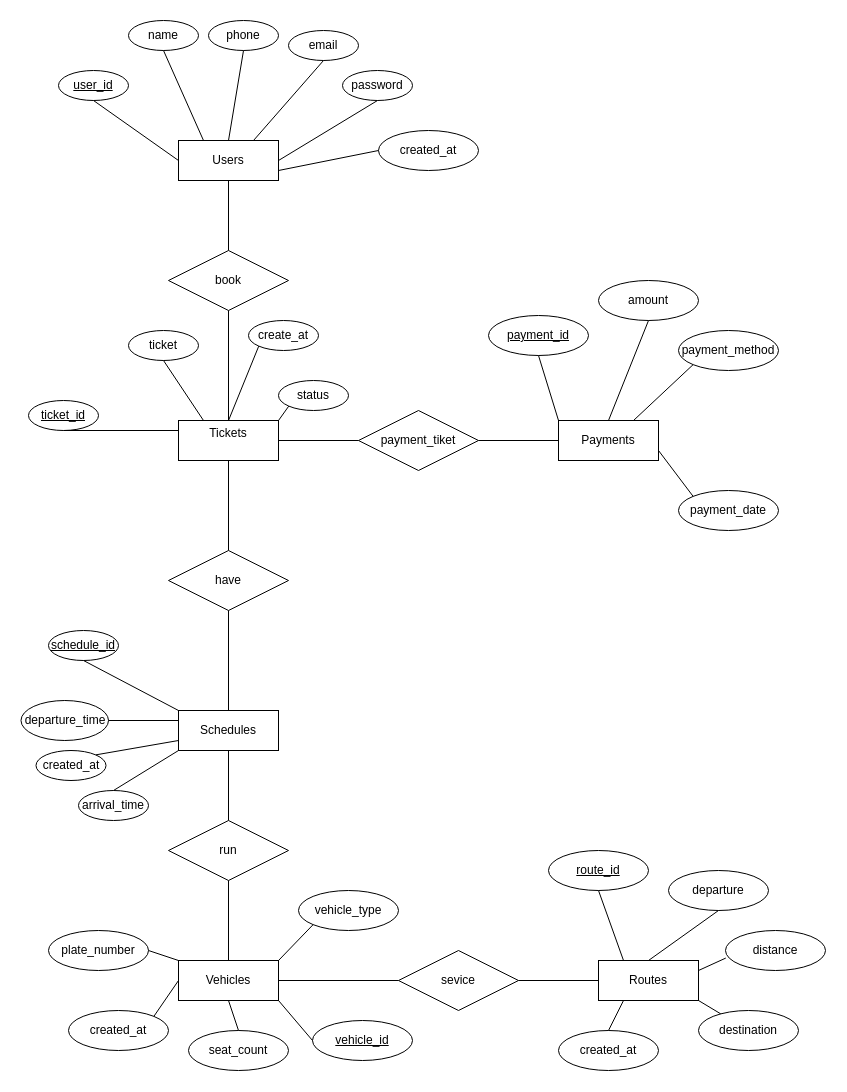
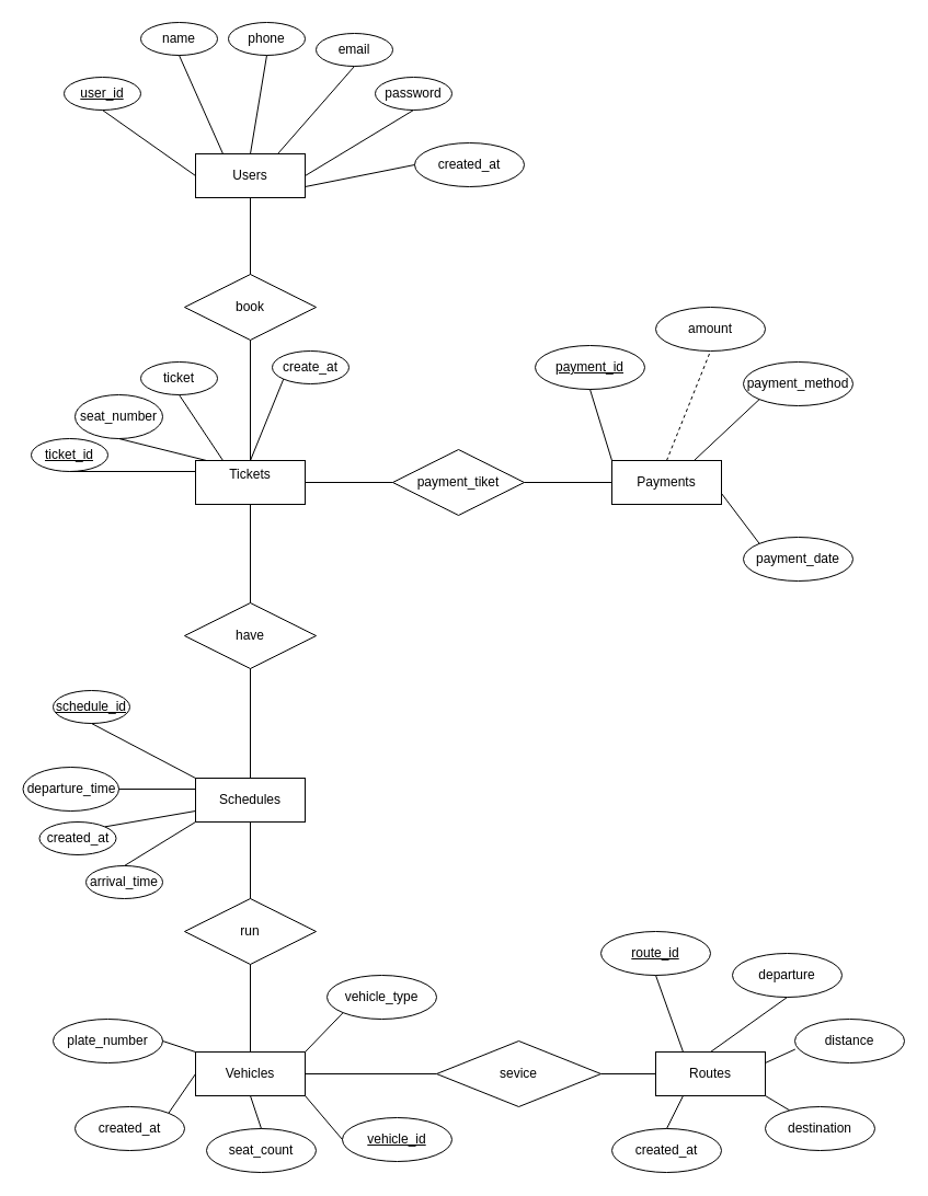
  <mxCell id="0" />
  <mxCell id="1" parent="0" />
  <mxCell id="2" value="Users" style="whiteSpace=wrap;html=1;align=center;" vertex="1" parent="1"><mxGeometry x="178" y="140" width="100" height="40" as="geometry" /></mxCell>
  <mxCell id="3" value="Routes" style="whiteSpace=wrap;html=1;align=center;" vertex="1" parent="1"><mxGeometry x="598" y="960" width="100" height="40" as="geometry" /></mxCell>
  <mxCell id="4" value="Vehicles" style="whiteSpace=wrap;html=1;align=center;" vertex="1" parent="1"><mxGeometry x="178" y="960" width="100" height="40" as="geometry" /></mxCell>
  <mxCell id="5" value="Payments" style="whiteSpace=wrap;html=1;align=center;" vertex="1" parent="1"><mxGeometry x="558" y="420" width="100" height="40" as="geometry" /></mxCell>
  <mxCell id="6" value="Tickets&lt;div&gt;&lt;br&gt;&lt;/div&gt;" style="whiteSpace=wrap;html=1;align=center;" vertex="1" parent="1"><mxGeometry x="178" y="420" width="100" height="40" as="geometry" /></mxCell>
  <mxCell id="7" value="Schedules" style="whiteSpace=wrap;html=1;align=center;" vertex="1" parent="1"><mxGeometry x="178" y="710" width="100" height="40" as="geometry" /></mxCell>
  <mxCell id="8" value="name" style="ellipse;whiteSpace=wrap;html=1;align=center;" vertex="1" parent="1"><mxGeometry x="128" y="20" width="70" height="30" as="geometry" /></mxCell>
  <mxCell id="9" value="phone" style="ellipse;whiteSpace=wrap;html=1;align=center;" vertex="1" parent="1"><mxGeometry x="208" y="20" width="70" height="30" as="geometry" /></mxCell>
  <mxCell id="10" value="password" style="ellipse;whiteSpace=wrap;html=1;align=center;" vertex="1" parent="1"><mxGeometry x="342" y="70" width="70" height="30" as="geometry" /></mxCell>
  <mxCell id="11" value="email" style="ellipse;whiteSpace=wrap;html=1;align=center;" vertex="1" parent="1"><mxGeometry x="288" y="30" width="70" height="30" as="geometry" /></mxCell>
  <mxCell id="12" value="user_id" style="ellipse;whiteSpace=wrap;html=1;align=center;fontStyle=4;" vertex="1" parent="1"><mxGeometry x="58" y="70" width="70" height="30" as="geometry" /></mxCell>
  <mxCell id="13" value="" style="endArrow=none;html=1;rounded=0;entryX=0.5;entryY=1;entryDx=0;entryDy=0;exitX=0.75;exitY=0;exitDx=0;exitDy=0;" edge="1" parent="1" source="2" target="11"><mxGeometry relative="1" as="geometry"><mxPoint x="247" y="560" as="sourcePoint" /><mxPoint x="342" y="510" as="targetPoint" /></mxGeometry></mxCell>
  <mxCell id="14" value="" style="endArrow=none;html=1;rounded=0;exitX=1;exitY=0.5;exitDx=0;exitDy=0;entryX=0.5;entryY=1;entryDx=0;entryDy=0;" edge="1" parent="1" source="2" target="10"><mxGeometry relative="1" as="geometry"><mxPoint x="368" y="580" as="sourcePoint" /><mxPoint x="528" y="580" as="targetPoint" /></mxGeometry></mxCell>
  <mxCell id="15" value="" style="endArrow=none;html=1;rounded=0;exitX=0.5;exitY=0;exitDx=0;exitDy=0;entryX=0.5;entryY=1;entryDx=0;entryDy=0;" edge="1" parent="1" source="2" target="9"><mxGeometry relative="1" as="geometry"><mxPoint x="368" y="580" as="sourcePoint" /><mxPoint x="528" y="580" as="targetPoint" /></mxGeometry></mxCell>
  <mxCell id="16" value="" style="endArrow=none;html=1;rounded=0;exitX=0.25;exitY=0;exitDx=0;exitDy=0;entryX=0.5;entryY=1;entryDx=0;entryDy=0;" edge="1" parent="1" source="2" target="8"><mxGeometry relative="1" as="geometry"><mxPoint x="368" y="580" as="sourcePoint" /><mxPoint x="528" y="580" as="targetPoint" /></mxGeometry></mxCell>
  <mxCell id="17" value="" style="endArrow=none;html=1;rounded=0;exitX=0;exitY=0.5;exitDx=0;exitDy=0;entryX=0.5;entryY=1;entryDx=0;entryDy=0;" edge="1" parent="1" source="2" target="12"><mxGeometry relative="1" as="geometry"><mxPoint x="368" y="580" as="sourcePoint" /><mxPoint x="528" y="580" as="targetPoint" /></mxGeometry></mxCell>
  <mxCell id="18" value="book" style="shape=rhombus;perimeter=rhombusPerimeter;whiteSpace=wrap;html=1;align=center;" vertex="1" parent="1"><mxGeometry x="168" y="250" width="120" height="60" as="geometry" /></mxCell>
  <mxCell id="19" value="ticket_id" style="ellipse;whiteSpace=wrap;html=1;align=center;fontStyle=4;" vertex="1" parent="1"><mxGeometry x="28" y="400" width="70" height="30" as="geometry" /></mxCell>
  <mxCell id="20" value="" style="endArrow=none;html=1;rounded=0;entryX=0.5;entryY=0;entryDx=0;entryDy=0;exitX=0.5;exitY=1;exitDx=0;exitDy=0;" edge="1" parent="1" source="2" target="18"><mxGeometry relative="1" as="geometry"><mxPoint x="248" y="200" as="sourcePoint" /><mxPoint x="368" y="410" as="targetPoint" /></mxGeometry></mxCell>
  <mxCell id="21" value="" style="endArrow=none;html=1;rounded=0;exitX=0.5;exitY=1;exitDx=0;exitDy=0;entryX=0.5;entryY=0;entryDx=0;entryDy=0;" edge="1" parent="1" source="18" target="6"><mxGeometry relative="1" as="geometry"><mxPoint x="208" y="410" as="sourcePoint" /><mxPoint x="368" y="410" as="targetPoint" /></mxGeometry></mxCell>
  <mxCell id="22" value="schedule_id" style="ellipse;whiteSpace=wrap;html=1;align=center;fontStyle=4;" vertex="1" parent="1"><mxGeometry x="48" y="630" width="70" height="30" as="geometry" /></mxCell>
  <mxCell id="23" value="departure_time" style="ellipse;whiteSpace=wrap;html=1;align=center;" vertex="1" parent="1"><mxGeometry x="20.5" y="700" width="87.5" height="40" as="geometry" /></mxCell>
  <mxCell id="24" value="arrival_time" style="ellipse;whiteSpace=wrap;html=1;align=center;" vertex="1" parent="1"><mxGeometry x="78" y="790" width="70" height="30" as="geometry" /></mxCell>
  <mxCell id="25" value="created_at" style="ellipse;whiteSpace=wrap;html=1;align=center;" vertex="1" parent="1"><mxGeometry x="35.5" y="750" width="70" height="30" as="geometry" /></mxCell>
  <mxCell id="26" value="" style="endArrow=none;html=1;rounded=0;entryX=0.5;entryY=1;entryDx=0;entryDy=0;exitX=0;exitY=0;exitDx=0;exitDy=0;" edge="1" parent="1" source="7" target="22"><mxGeometry relative="1" as="geometry"><mxPoint x="208" y="410" as="sourcePoint" /><mxPoint x="368" y="410" as="targetPoint" /></mxGeometry></mxCell>
  <mxCell id="27" value="" style="endArrow=none;html=1;rounded=0;entryX=1;entryY=0.5;entryDx=0;entryDy=0;exitX=0;exitY=0.25;exitDx=0;exitDy=0;" edge="1" parent="1" source="7" target="23"><mxGeometry relative="1" as="geometry"><mxPoint x="468" y="475" as="sourcePoint" /><mxPoint x="748" y="510" as="targetPoint" /></mxGeometry></mxCell>
  <mxCell id="28" value="" style="endArrow=none;html=1;rounded=0;entryX=0.5;entryY=0;entryDx=0;entryDy=0;exitX=0;exitY=1;exitDx=0;exitDy=0;" edge="1" parent="1" source="7" target="24"><mxGeometry relative="1" as="geometry"><mxPoint x="208" y="410" as="sourcePoint" /><mxPoint x="368" y="410" as="targetPoint" /></mxGeometry></mxCell>
  <mxCell id="29" value="" style="endArrow=none;html=1;rounded=0;entryX=1;entryY=0;entryDx=0;entryDy=0;exitX=0;exitY=0.75;exitDx=0;exitDy=0;" edge="1" parent="1" source="7" target="25"><mxGeometry relative="1" as="geometry"><mxPoint x="208" y="410" as="sourcePoint" /><mxPoint x="368" y="410" as="targetPoint" /></mxGeometry></mxCell>
+ <mxCell id="30" value="seat_number" style="ellipse;whiteSpace=wrap;html=1;align=center;" vertex="1" parent="1"><mxGeometry x="68" y="360" width="80" height="40" as="geometry" /></mxCell>
  <mxCell id="31" value="ticket" style="ellipse;whiteSpace=wrap;html=1;align=center;" vertex="1" parent="1"><mxGeometry x="128" y="330" width="70" height="30" as="geometry" /></mxCell>
- <mxCell id="32" value="status" style="ellipse;whiteSpace=wrap;html=1;align=center;" vertex="1" parent="1"><mxGeometry x="278" y="380" width="70" height="30" as="geometry" /></mxCell>
  <mxCell id="33" value="create_at" style="ellipse;whiteSpace=wrap;html=1;align=center;" vertex="1" parent="1"><mxGeometry x="248" y="320" width="70" height="30" as="geometry" /></mxCell>
  <mxCell id="34" value="" style="endArrow=none;html=1;rounded=0;entryX=0.5;entryY=1;entryDx=0;entryDy=0;exitX=0;exitY=0.25;exitDx=0;exitDy=0;" edge="1" parent="1" source="6" target="19"><mxGeometry relative="1" as="geometry"><mxPoint x="208" y="190" as="sourcePoint" /><mxPoint x="368" y="190" as="targetPoint" /></mxGeometry></mxCell>
+ <mxCell id="35" value="" style="endArrow=none;html=1;rounded=0;entryX=0.5;entryY=1;entryDx=0;entryDy=0;exitX=0.1;exitY=0;exitDx=0;exitDy=0;exitPerimeter=0;" edge="1" parent="1" source="6" target="30"><mxGeometry relative="1" as="geometry"><mxPoint x="208" y="190" as="sourcePoint" /><mxPoint x="368" y="190" as="targetPoint" /></mxGeometry></mxCell>
  <mxCell id="36" value="" style="endArrow=none;html=1;rounded=0;entryX=0.5;entryY=1;entryDx=0;entryDy=0;exitX=0.25;exitY=0;exitDx=0;exitDy=0;" edge="1" parent="1" source="6" target="31"><mxGeometry relative="1" as="geometry"><mxPoint x="208" y="190" as="sourcePoint" /><mxPoint x="368" y="190" as="targetPoint" /></mxGeometry></mxCell>
  <mxCell id="37" value="" style="endArrow=none;html=1;rounded=0;entryX=0;entryY=1;entryDx=0;entryDy=0;exitX=0.5;exitY=0;exitDx=0;exitDy=0;" edge="1" parent="1" source="6" target="33"><mxGeometry relative="1" as="geometry"><mxPoint x="208" y="190" as="sourcePoint" /><mxPoint x="368" y="190" as="targetPoint" /></mxGeometry></mxCell>
- <mxCell id="38" value="" style="endArrow=none;html=1;rounded=0;entryX=0;entryY=1;entryDx=0;entryDy=0;exitX=1;exitY=0;exitDx=0;exitDy=0;" edge="1" parent="1" source="6" target="32"><mxGeometry relative="1" as="geometry"><mxPoint x="208" y="190" as="sourcePoint" /><mxPoint x="368" y="190" as="targetPoint" /></mxGeometry></mxCell>
  <mxCell id="39" value="have" style="shape=rhombus;perimeter=rhombusPerimeter;whiteSpace=wrap;html=1;align=center;" vertex="1" parent="1"><mxGeometry x="168" y="550" width="120" height="60" as="geometry" /></mxCell>
  <mxCell id="40" value="" style="endArrow=none;html=1;rounded=0;entryX=0.5;entryY=1;entryDx=0;entryDy=0;exitX=0.5;exitY=0;exitDx=0;exitDy=0;" edge="1" parent="1" source="39" target="6"><mxGeometry relative="1" as="geometry"><mxPoint x="208" y="410" as="sourcePoint" /><mxPoint x="368" y="410" as="targetPoint" /></mxGeometry></mxCell>
  <mxCell id="41" value="" style="endArrow=none;html=1;rounded=0;entryX=0.5;entryY=1;entryDx=0;entryDy=0;exitX=0.5;exitY=0;exitDx=0;exitDy=0;" edge="1" parent="1" source="7" target="39"><mxGeometry relative="1" as="geometry"><mxPoint x="228" y="706" as="sourcePoint" /><mxPoint x="368" y="410" as="targetPoint" /></mxGeometry></mxCell>
  <mxCell id="42" value="run" style="shape=rhombus;perimeter=rhombusPerimeter;whiteSpace=wrap;html=1;align=center;" vertex="1" parent="1"><mxGeometry x="168" y="820" width="120" height="60" as="geometry" /></mxCell>
  <mxCell id="43" value="" style="endArrow=none;html=1;rounded=0;exitX=0.5;exitY=0;exitDx=0;exitDy=0;entryX=0.5;entryY=1;entryDx=0;entryDy=0;" edge="1" parent="1" source="4" target="42"><mxGeometry relative="1" as="geometry"><mxPoint x="208" y="410" as="sourcePoint" /><mxPoint x="368" y="410" as="targetPoint" /></mxGeometry></mxCell>
  <mxCell id="44" value="" style="endArrow=none;html=1;rounded=0;entryX=0.5;entryY=1;entryDx=0;entryDy=0;exitX=0.5;exitY=0;exitDx=0;exitDy=0;" edge="1" parent="1" source="42" target="7"><mxGeometry relative="1" as="geometry"><mxPoint x="208" y="410" as="sourcePoint" /><mxPoint x="368" y="410" as="targetPoint" /></mxGeometry></mxCell>
- <mxCell id="45" value="sevice" style="shape=rhombus;perimeter=rhombusPerimeter;whiteSpace=wrap;html=1;align=center;" vertex="1" parent="1"><mxGeometry x="398" y="950" width="120" height="60" as="geometry" /></mxCell>
+ <mxCell id="45" value="sevice" style="shape=rhombus;perimeter=rhombusPerimeter;whiteSpace=wrap;html=1;align=center;" vertex="1" parent="1"><mxGeometry x="398" y="950" width="150" height="60" as="geometry" /></mxCell>
  <mxCell id="46" value="payment_tiket" style="shape=rhombus;perimeter=rhombusPerimeter;whiteSpace=wrap;html=1;align=center;" vertex="1" parent="1"><mxGeometry x="358" y="410" width="120" height="60" as="geometry" /></mxCell>
  <mxCell id="47" value="" style="endArrow=none;html=1;rounded=0;exitX=1;exitY=0.5;exitDx=0;exitDy=0;entryX=0;entryY=0.5;entryDx=0;entryDy=0;" edge="1" parent="1" source="6" target="46"><mxGeometry relative="1" as="geometry"><mxPoint x="208" y="520" as="sourcePoint" /><mxPoint x="368" y="520" as="targetPoint" /></mxGeometry></mxCell>
  <mxCell id="48" value="" style="endArrow=none;html=1;rounded=0;entryX=0;entryY=0.5;entryDx=0;entryDy=0;exitX=1;exitY=0.5;exitDx=0;exitDy=0;" edge="1" parent="1" source="46" target="5"><mxGeometry relative="1" as="geometry"><mxPoint x="208" y="520" as="sourcePoint" /><mxPoint x="368" y="520" as="targetPoint" /></mxGeometry></mxCell>
  <mxCell id="49" value="payment_id" style="ellipse;whiteSpace=wrap;html=1;align=center;fontStyle=4;" vertex="1" parent="1"><mxGeometry x="488" y="315" width="100" height="40" as="geometry" /></mxCell>
  <mxCell id="50" value="payment_method" style="ellipse;whiteSpace=wrap;html=1;align=center;" vertex="1" parent="1"><mxGeometry x="678" y="330" width="100" height="40" as="geometry" /></mxCell>
  <mxCell id="51" value="amount" style="ellipse;whiteSpace=wrap;html=1;align=center;" vertex="1" parent="1"><mxGeometry x="598" y="280" width="100" height="40" as="geometry" /></mxCell>
  <mxCell id="52" value="payment_date" style="ellipse;whiteSpace=wrap;html=1;align=center;" vertex="1" parent="1"><mxGeometry x="678" y="490" width="100" height="40" as="geometry" /></mxCell>
  <mxCell id="53" value="" style="endArrow=none;html=1;rounded=0;entryX=0.5;entryY=1;entryDx=0;entryDy=0;exitX=0;exitY=0;exitDx=0;exitDy=0;" edge="1" parent="1" source="5" target="49"><mxGeometry relative="1" as="geometry"><mxPoint x="208" y="520" as="sourcePoint" /><mxPoint x="368" y="520" as="targetPoint" /></mxGeometry></mxCell>
- <mxCell id="54" value="" style="endArrow=none;html=1;rounded=0;entryX=0.5;entryY=1;entryDx=0;entryDy=0;exitX=0.5;exitY=0;exitDx=0;exitDy=0;" edge="1" parent="1" source="5" target="51"><mxGeometry relative="1" as="geometry"><mxPoint x="208" y="520" as="sourcePoint" /><mxPoint x="368" y="520" as="targetPoint" /></mxGeometry></mxCell>
+ <mxCell id="54" value="" style="endArrow=none;html=1;rounded=0;entryX=0.5;entryY=1;entryDx=0;entryDy=0;exitX=0.5;exitY=0;exitDx=0;exitDy=0;dashed=1;" edge="1" parent="1" source="5" target="51"><mxGeometry relative="1" as="geometry"><mxPoint x="208" y="520" as="sourcePoint" /><mxPoint x="368" y="520" as="targetPoint" /></mxGeometry></mxCell>
  <mxCell id="55" value="" style="endArrow=none;html=1;rounded=0;entryX=0;entryY=1;entryDx=0;entryDy=0;exitX=0.75;exitY=0;exitDx=0;exitDy=0;" edge="1" parent="1" source="5" target="50"><mxGeometry relative="1" as="geometry"><mxPoint x="208" y="520" as="sourcePoint" /><mxPoint x="368" y="520" as="targetPoint" /></mxGeometry></mxCell>
  <mxCell id="56" value="" style="endArrow=none;html=1;rounded=0;entryX=0;entryY=0;entryDx=0;entryDy=0;exitX=1;exitY=0.75;exitDx=0;exitDy=0;" edge="1" parent="1" source="5" target="52"><mxGeometry relative="1" as="geometry"><mxPoint x="208" y="520" as="sourcePoint" /><mxPoint x="368" y="520" as="targetPoint" /></mxGeometry></mxCell>
  <mxCell id="57" value="plate_number" style="ellipse;whiteSpace=wrap;html=1;align=center;" vertex="1" parent="1"><mxGeometry x="48" y="930" width="100" height="40" as="geometry" /></mxCell>
  <mxCell id="58" value="vehicle_id" style="ellipse;whiteSpace=wrap;html=1;align=center;fontStyle=4;" vertex="1" parent="1"><mxGeometry x="312" y="1020" width="100" height="40" as="geometry" /></mxCell>
  <mxCell id="59" value="vehicle_type" style="ellipse;whiteSpace=wrap;html=1;align=center;" vertex="1" parent="1"><mxGeometry x="298" y="890" width="100" height="40" as="geometry" /></mxCell>
  <mxCell id="60" value="seat_count" style="ellipse;whiteSpace=wrap;html=1;align=center;" vertex="1" parent="1"><mxGeometry x="188" y="1030" width="100" height="40" as="geometry" /></mxCell>
  <mxCell id="61" value="created_at" style="ellipse;whiteSpace=wrap;html=1;align=center;" vertex="1" parent="1"><mxGeometry x="68" y="1010" width="100" height="40" as="geometry" /></mxCell>
  <mxCell id="62" value="" style="endArrow=none;html=1;rounded=0;entryX=1;entryY=0;entryDx=0;entryDy=0;exitX=0;exitY=1;exitDx=0;exitDy=0;" edge="1" parent="1" source="59" target="4"><mxGeometry relative="1" as="geometry"><mxPoint x="208" y="750" as="sourcePoint" /><mxPoint x="368" y="750" as="targetPoint" /></mxGeometry></mxCell>
  <mxCell id="63" value="" style="endArrow=none;html=1;rounded=0;entryX=1;entryY=0.5;entryDx=0;entryDy=0;exitX=0;exitY=0;exitDx=0;exitDy=0;" edge="1" parent="1" source="4" target="57"><mxGeometry relative="1" as="geometry"><mxPoint x="208" y="750" as="sourcePoint" /><mxPoint x="368" y="750" as="targetPoint" /></mxGeometry></mxCell>
  <mxCell id="64" value="" style="endArrow=none;html=1;rounded=0;entryX=1;entryY=0;entryDx=0;entryDy=0;exitX=0;exitY=0.5;exitDx=0;exitDy=0;" edge="1" parent="1" source="4" target="61"><mxGeometry relative="1" as="geometry"><mxPoint x="208" y="750" as="sourcePoint" /><mxPoint x="368" y="750" as="targetPoint" /></mxGeometry></mxCell>
  <mxCell id="65" value="" style="endArrow=none;html=1;rounded=0;entryX=0.5;entryY=0;entryDx=0;entryDy=0;exitX=0.5;exitY=1;exitDx=0;exitDy=0;" edge="1" parent="1" source="4" target="60"><mxGeometry relative="1" as="geometry"><mxPoint x="208" y="750" as="sourcePoint" /><mxPoint x="368" y="750" as="targetPoint" /></mxGeometry></mxCell>
  <mxCell id="66" value="" style="endArrow=none;html=1;rounded=0;exitX=1;exitY=1;exitDx=0;exitDy=0;exitPerimeter=0;entryX=0;entryY=0.5;entryDx=0;entryDy=0;" edge="1" parent="1" source="4" target="58"><mxGeometry relative="1" as="geometry"><mxPoint x="288" y="1000" as="sourcePoint" /><mxPoint x="298" y="1020" as="targetPoint" /></mxGeometry></mxCell>
  <mxCell id="67" value="" style="endArrow=none;html=1;rounded=0;exitX=1;exitY=0.5;exitDx=0;exitDy=0;entryX=0;entryY=0.5;entryDx=0;entryDy=0;" edge="1" parent="1" source="4" target="45"><mxGeometry relative="1" as="geometry"><mxPoint x="208" y="750" as="sourcePoint" /><mxPoint x="368" y="750" as="targetPoint" /></mxGeometry></mxCell>
  <mxCell id="68" value="" style="endArrow=none;html=1;rounded=0;entryX=0;entryY=0.5;entryDx=0;entryDy=0;exitX=1;exitY=0.5;exitDx=0;exitDy=0;" edge="1" parent="1" source="45" target="3"><mxGeometry relative="1" as="geometry"><mxPoint x="208" y="750" as="sourcePoint" /><mxPoint x="368" y="750" as="targetPoint" /></mxGeometry></mxCell>
  <mxCell id="69" value="route_id" style="ellipse;whiteSpace=wrap;html=1;align=center;fontStyle=4;" vertex="1" parent="1"><mxGeometry x="548" y="850" width="100" height="40" as="geometry" /></mxCell>
  <mxCell id="70" value="departure" style="ellipse;whiteSpace=wrap;html=1;align=center;" vertex="1" parent="1"><mxGeometry x="668" y="870" width="100" height="40" as="geometry" /></mxCell>
  <mxCell id="71" value="destination" style="ellipse;whiteSpace=wrap;html=1;align=center;" vertex="1" parent="1"><mxGeometry x="698" y="1010" width="100" height="40" as="geometry" /></mxCell>
  <mxCell id="72" value="distance" style="ellipse;whiteSpace=wrap;html=1;align=center;" vertex="1" parent="1"><mxGeometry x="725" y="930" width="100" height="40" as="geometry" /></mxCell>
  <mxCell id="73" value="created_at" style="ellipse;whiteSpace=wrap;html=1;align=center;" vertex="1" parent="1"><mxGeometry x="558" y="1030" width="100" height="40" as="geometry" /></mxCell>
  <mxCell id="74" value="" style="endArrow=none;html=1;rounded=0;entryX=0.5;entryY=1;entryDx=0;entryDy=0;exitX=0.25;exitY=0;exitDx=0;exitDy=0;" edge="1" parent="1" source="3" target="69"><mxGeometry relative="1" as="geometry"><mxPoint x="208" y="750" as="sourcePoint" /><mxPoint x="368" y="750" as="targetPoint" /></mxGeometry></mxCell>
  <mxCell id="75" value="" style="endArrow=none;html=1;rounded=0;entryX=0.5;entryY=1;entryDx=0;entryDy=0;exitX=0.5;exitY=0;exitDx=0;exitDy=0;" edge="1" parent="1" source="3" target="70"><mxGeometry relative="1" as="geometry"><mxPoint x="208" y="750" as="sourcePoint" /><mxPoint x="368" y="750" as="targetPoint" /></mxGeometry></mxCell>
  <mxCell id="76" value="" style="endArrow=none;html=1;rounded=0;entryX=0.003;entryY=0.689;entryDx=0;entryDy=0;entryPerimeter=0;exitX=1;exitY=0.25;exitDx=0;exitDy=0;" edge="1" parent="1" source="3" target="72"><mxGeometry relative="1" as="geometry"><mxPoint x="208" y="750" as="sourcePoint" /><mxPoint x="368" y="750" as="targetPoint" /></mxGeometry></mxCell>
  <mxCell id="77" value="" style="endArrow=none;html=1;rounded=0;exitX=1;exitY=1;exitDx=0;exitDy=0;" edge="1" parent="1" source="3" target="71"><mxGeometry relative="1" as="geometry"><mxPoint x="208" y="750" as="sourcePoint" /><mxPoint x="368" y="750" as="targetPoint" /></mxGeometry></mxCell>
  <mxCell id="78" value="" style="endArrow=none;html=1;rounded=0;entryX=0.25;entryY=1;entryDx=0;entryDy=0;exitX=0.5;exitY=0;exitDx=0;exitDy=0;" edge="1" parent="1" source="73" target="3"><mxGeometry relative="1" as="geometry"><mxPoint x="208" y="750" as="sourcePoint" /><mxPoint x="368" y="750" as="targetPoint" /></mxGeometry></mxCell>
  <mxCell id="79" value="created_at" style="ellipse;whiteSpace=wrap;html=1;align=center;" vertex="1" parent="1"><mxGeometry x="378" y="130" width="100" height="40" as="geometry" /></mxCell>
  <mxCell id="80" value="" style="endArrow=none;html=1;rounded=0;exitX=1;exitY=0.75;exitDx=0;exitDy=0;entryX=0;entryY=0.5;entryDx=0;entryDy=0;" edge="1" parent="1" source="2" target="79"><mxGeometry relative="1" as="geometry"><mxPoint x="198" y="320" as="sourcePoint" /><mxPoint x="358" y="320" as="targetPoint" /></mxGeometry></mxCell>
